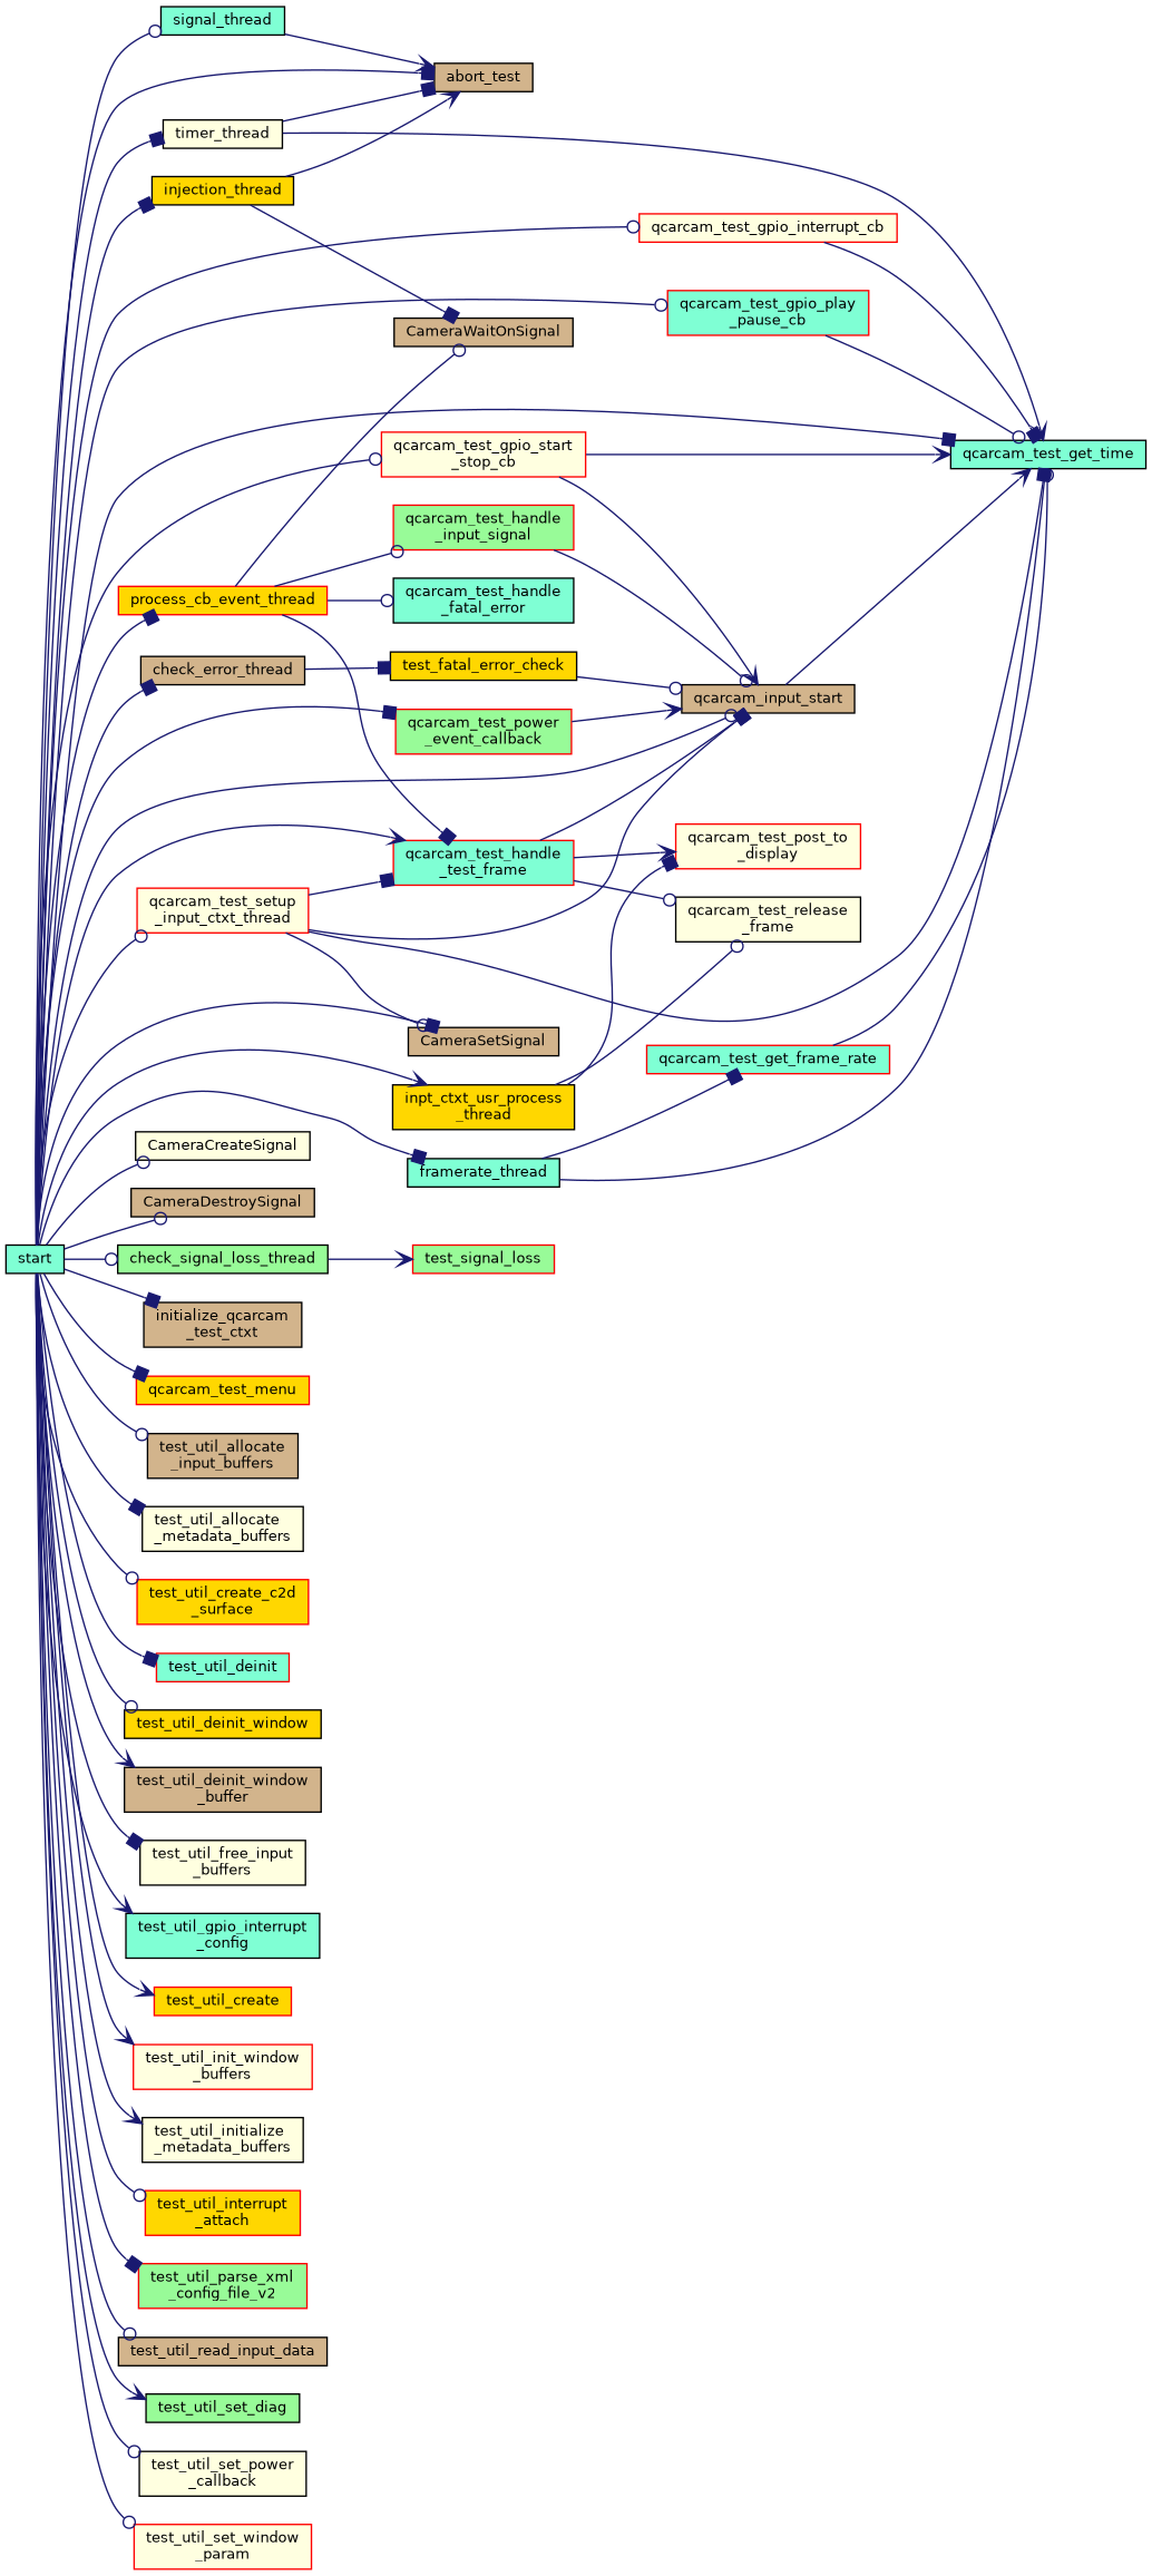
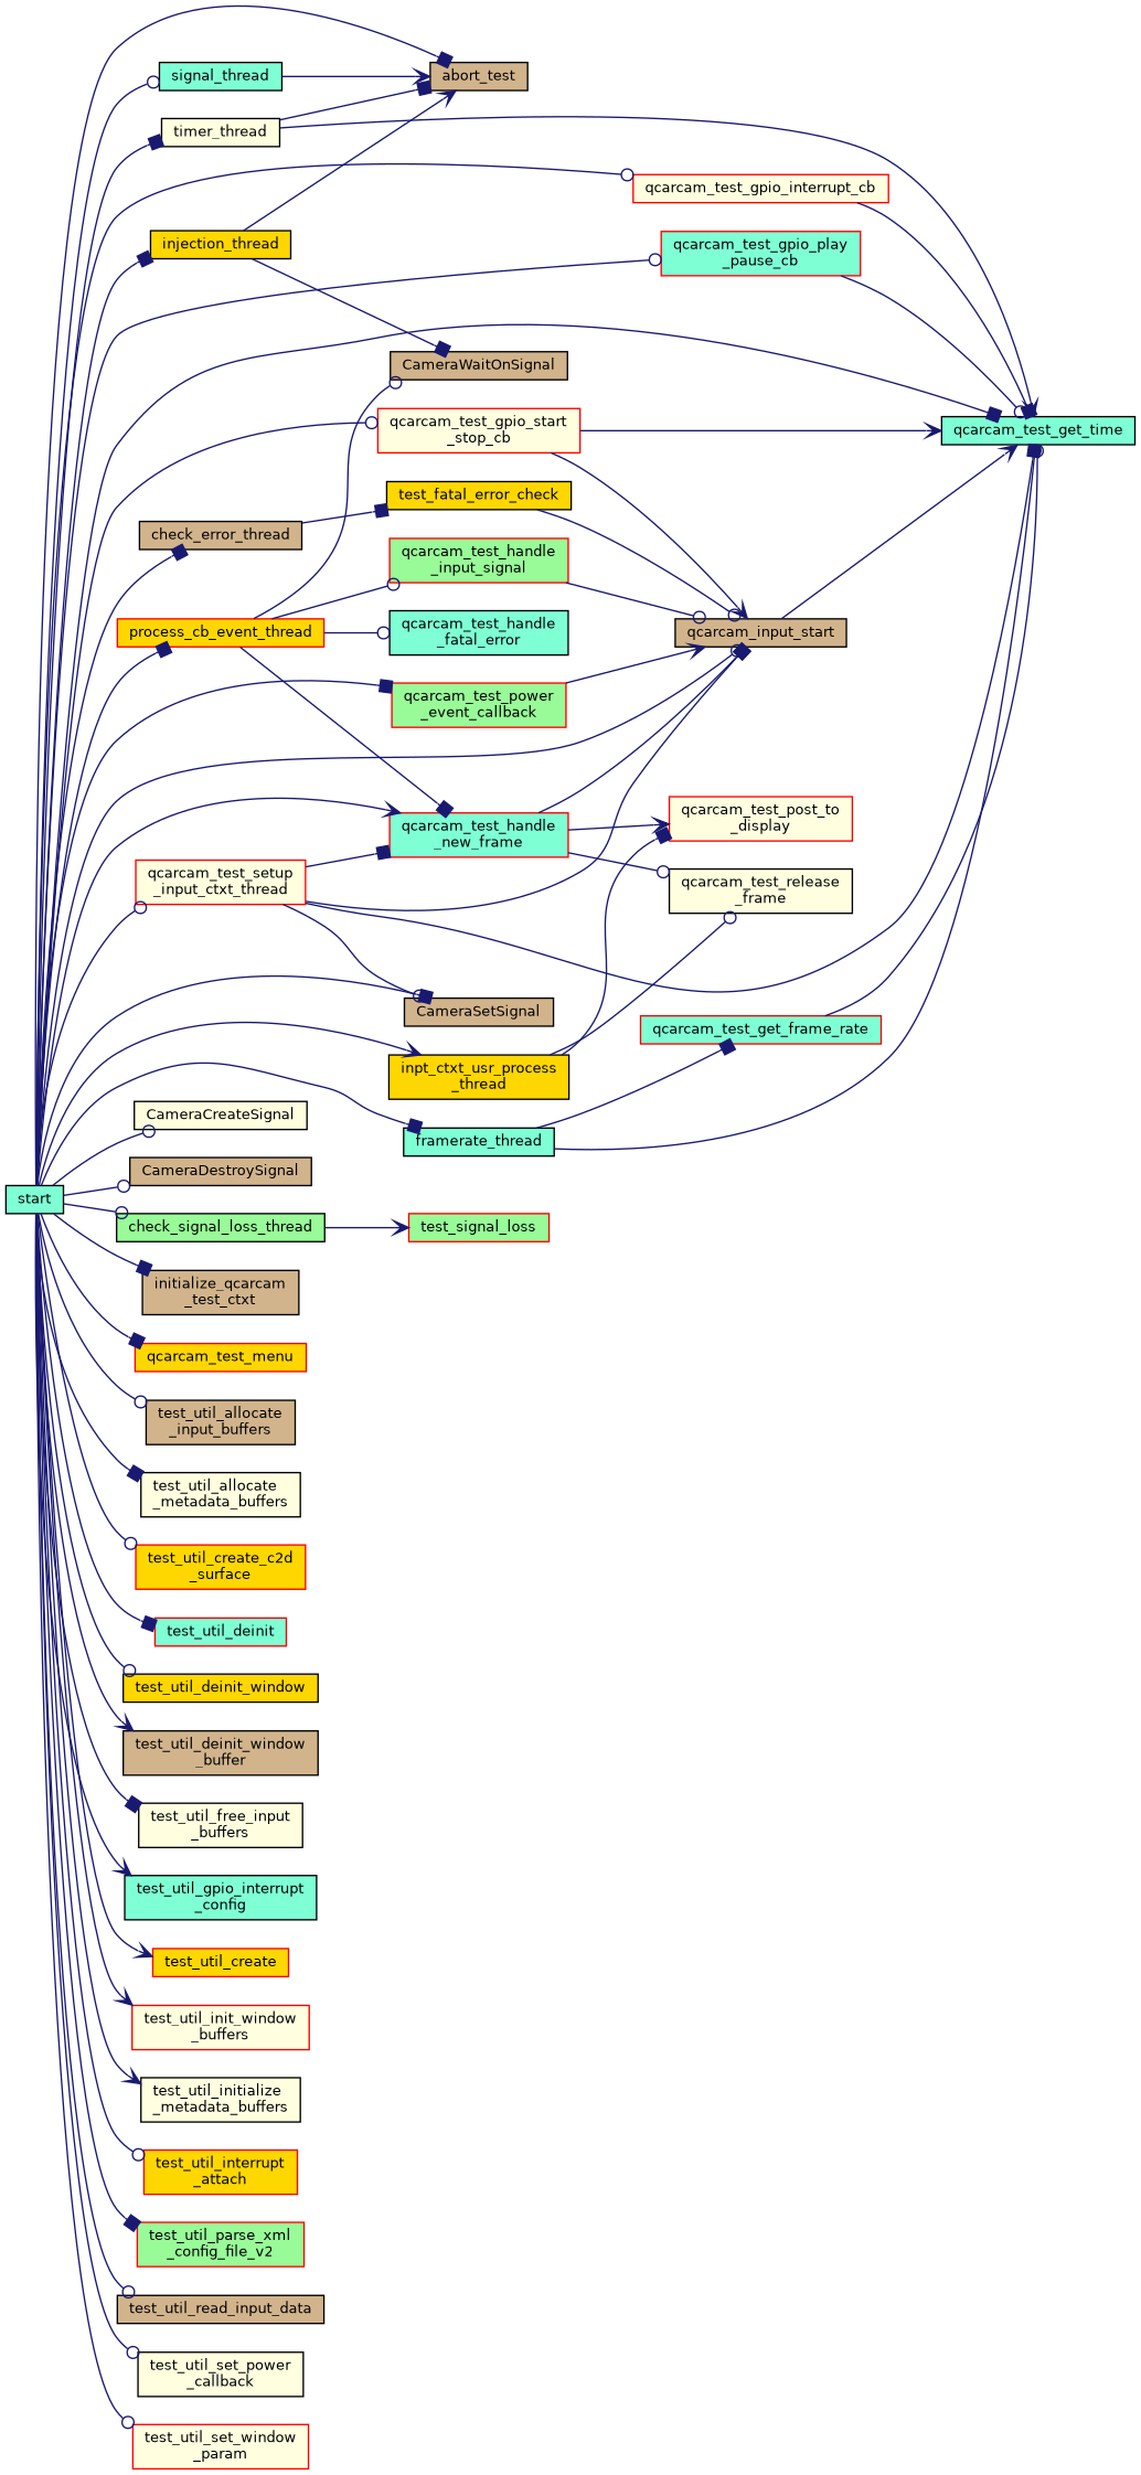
  digraph {
    rankdir=LR
    node [color=black fillcolor=lightyellow fontname=Helvetica fontsize=10 shape=record style=filled]
    edge [arrowhead=odot color=midnightblue fontname=Helvetica fontsize=10 labelfontname=Helvetica labelfontsize=10 style=solid]
    n1 [fillcolor=aquamarine fontcolor=black height=0.2 label=start width=0.4]
    n2 [fillcolor=tan height=0.2 label=abort_test width=0.4]
    n3 [height=0.2 label=CameraCreateSignal width=0.4]
    n4 [fillcolor=tan height=0.2 label=CameraDestroySignal width=0.4]
    n5 [fillcolor=tan height=0.2 label=CameraSetSignal width=0.4]
    n6 [fillcolor=tan height=0.2 label=check_error_thread width=0.4]
    n7 [fillcolor=tan height=0.2 label=qcarcam_input_start width=0.4]
    n8 [fillcolor=aquamarine height=0.2 label=qcarcam_test_get_time width=0.4]
    n9 [fillcolor=palegreen height=0.2 label=check_signal_loss_thread width=0.4]
    n10 [fillcolor=aquamarine height=0.2 label=framerate_thread width=0.4]
    n11 [fillcolor=tan height=0.2 label="initialize_qcarcam\l_test_ctxt" width=0.4]
    n12 [fillcolor=gold height=0.2 label=injection_thread width=0.4]
    n13 [fillcolor=gold height=0.2 label="inpt_ctxt_usr_process\l_thread" width=0.4]
    n14 [color=red fillcolor=gold height=0.2 label=process_cb_event_thread width=0.4]
-   n15 [color=red fillcolor=aquamarine height=0.2 label="qcarcam_test_handle\l_test_frame" width=0.4]
+   n15 [color=red fillcolor=aquamarine height=0.2 label="qcarcam_test_handle\l_new_frame" width=0.4]
    n16 [color=red height=0.2 label=qcarcam_test_gpio_interrupt_cb width=0.4]
    n17 [color=red fillcolor=aquamarine height=0.2 label="qcarcam_test_gpio_play\l_pause_cb" width=0.4]
    n18 [color=red height=0.2 label="qcarcam_test_gpio_start\l_stop_cb" width=0.4]
    n19 [color=red fillcolor=gold height=0.2 label=qcarcam_test_menu width=0.4]
    n20 [color=red fillcolor=palegreen height=0.2 label="qcarcam_test_power\l_event_callback" width=0.4]
    n21 [color=red height=0.2 label="qcarcam_test_setup\l_input_ctxt_thread" width=0.4]
    n22 [fillcolor=aquamarine height=0.2 label=signal_thread width=0.4]
    n23 [fillcolor=tan height=0.2 label="test_util_allocate\l_input_buffers" width=0.4]
    n24 [height=0.2 label="test_util_allocate\l_metadata_buffers" width=0.4]
    n25 [color=red fillcolor=gold height=0.2 label="test_util_create_c2d\l_surface" width=0.4]
    n26 [color=red fillcolor=aquamarine height=0.2 label=test_util_deinit width=0.4]
    n27 [fillcolor=gold height=0.2 label=test_util_deinit_window width=0.4]
    n28 [fillcolor=tan height=0.2 label="test_util_deinit_window\l_buffer" width=0.4]
    n29 [height=0.2 label="test_util_free_input\l_buffers" width=0.4]
    n30 [fillcolor=aquamarine height=0.2 label="test_util_gpio_interrupt\l_config" width=0.4]
    n31 [color=red fillcolor=gold height=0.2 label=test_util_create width=0.4]
    n32 [color=red height=0.2 label="test_util_init_window\l_buffers" width=0.4]
    n33 [height=0.2 label="test_util_initialize\l_metadata_buffers" width=0.4]
    n34 [color=red fillcolor=gold height=0.2 label="test_util_interrupt\l_attach" width=0.4]
    n35 [color=red fillcolor=palegreen height=0.2 label="test_util_parse_xml\l_config_file_v2" width=0.4]
    n36 [fillcolor=tan height=0.2 label=test_util_read_input_data width=0.4]
-   n37 [fillcolor=palegreen height=0.2 label=test_util_set_diag width=0.4]
    n38 [height=0.2 label="test_util_set_power\l_callback" width=0.4]
    n39 [color=red height=0.2 label="test_util_set_window\l_param" width=0.4]
    n40 [height=0.2 label=timer_thread width=0.4]
    n41 [fillcolor=gold height=0.2 label=test_fatal_error_check width=0.4]
    n42 [color=red fillcolor=palegreen height=0.2 label=test_signal_loss width=0.4]
    n43 [color=red fillcolor=aquamarine height=0.2 label=qcarcam_test_get_frame_rate width=0.4]
    n44 [fillcolor=tan height=0.2 label=CameraWaitOnSignal width=0.4]
    n45 [color=red height=0.2 label="qcarcam_test_post_to\l_display" width=0.4]
    n46 [height=0.2 label="qcarcam_test_release\l_frame" width=0.4]
    n47 [fillcolor=aquamarine height=0.2 label="qcarcam_test_handle\l_fatal_error" width=0.4]
    n48 [color=red fillcolor=palegreen height=0.2 label="qcarcam_test_handle\l_input_signal" width=0.4]
    n1 -> n2 [arrowhead=box]
    n1 -> n3
    n1 -> n4
    n1 -> n5 [arrowhead=box]
    n1 -> n6 [arrowhead=box]
    n1 -> n7
    n1 -> n8 [arrowhead=box]
    n1 -> n9
    n1 -> n10 [arrowhead=box]
    n1 -> n11 [arrowhead=box]
    n1 -> n12 [arrowhead=box]
    n1 -> n13 [arrowhead=vee]
    n1 -> n14 [arrowhead=box]
    n1 -> n15 [arrowhead=vee]
    n1 -> n16
    n1 -> n17
    n1 -> n18
    n1 -> n19 [arrowhead=box]
    n1 -> n20 [arrowhead=box]
    n1 -> n21
    n1 -> n22
    n1 -> n23
    n1 -> n24 [arrowhead=box]
    n1 -> n25
    n1 -> n26 [arrowhead=box]
    n1 -> n27
    n1 -> n28 [arrowhead=vee]
    n1 -> n29 [arrowhead=box]
    n1 -> n30 [arrowhead=vee]
    n1 -> n31 [arrowhead=vee]
    n1 -> n32 [arrowhead=vee]
    n1 -> n33 [arrowhead=vee]
    n1 -> n34
    n1 -> n35 [arrowhead=box]
    n1 -> n36
-   n1 -> n37 [arrowhead=vee]
    n1 -> n38
    n1 -> n39
    n1 -> n40 [arrowhead=box]
    n6 -> n41 [arrowhead=box]
    n7 -> n8 [arrowhead=vee]
    n9 -> n42 [arrowhead=vee]
    n10 -> n8
    n10 -> n43 [arrowhead=box]
    n12 -> n2 [arrowhead=vee]
    n12 -> n44 [arrowhead=box]
    n13 -> n45 [arrowhead=box]
    n13 -> n46
    n14 -> n15 [arrowhead=box]
    n14 -> n44
    n14 -> n47
    n14 -> n48
    n15 -> n7 [arrowhead=box]
    n15 -> n45 [arrowhead=vee]
    n15 -> n46
    n16 -> n8 [arrowhead=box]
    n17 -> n8
    n18 -> n7 [arrowhead=vee]
    n18 -> n8 [arrowhead=vee]
    n20 -> n7 [arrowhead=vee]
    n21 -> n5
    n21 -> n7 [arrowhead=box]
    n21 -> n8 [arrowhead=box]
    n21 -> n15 [arrowhead=box]
    n22 -> n2 [arrowhead=vee]
    n40 -> n2 [arrowhead=box]
    n40 -> n8 [arrowhead=vee]
    n41 -> n7
    n43 -> n8
    n48 -> n7
  }
